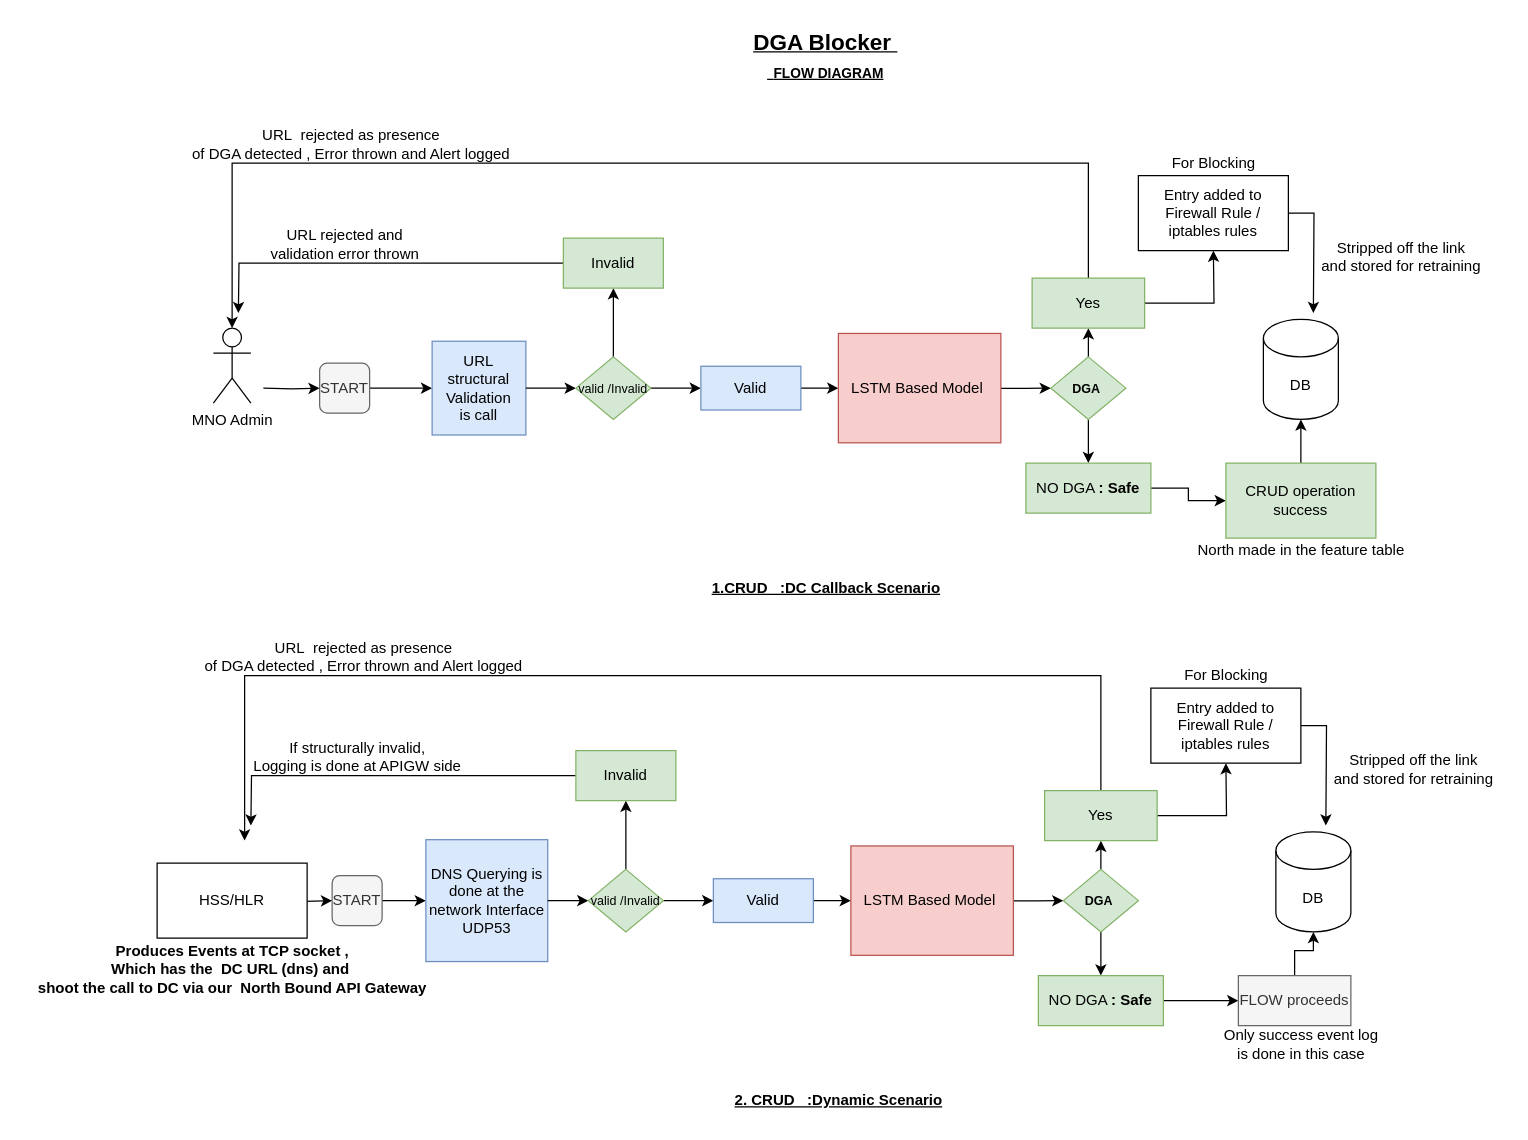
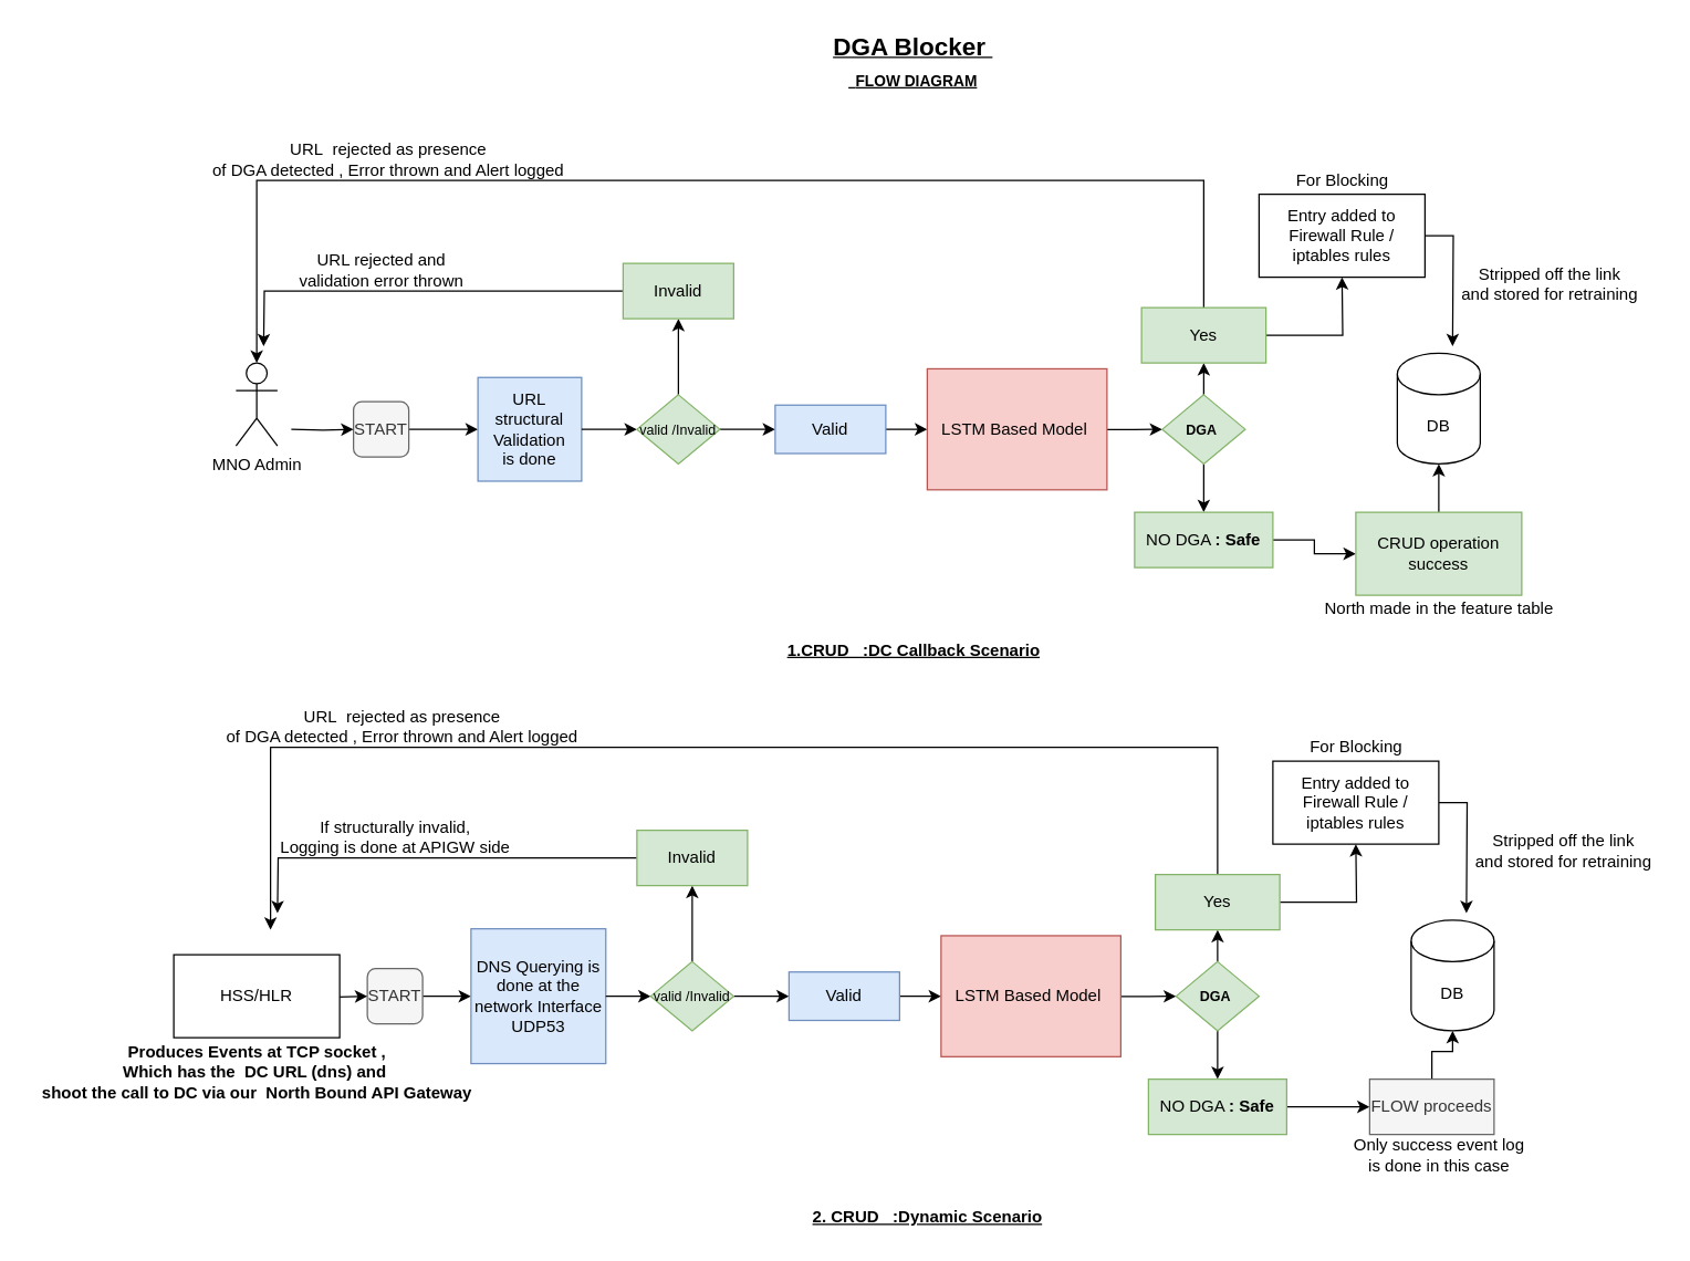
  <mxCell id="0" />
  <mxCell id="1" parent="0" />
  <mxCell id="2" value="&lt;b&gt;&lt;u&gt;&lt;span style=&quot;font-size: 18px&quot;&gt;DGA Blocker&amp;nbsp;&lt;/span&gt;&lt;br&gt;&lt;span style=&quot;font-size: 18px&quot;&gt;&amp;nbsp;&lt;/span&gt;&lt;font style=&quot;font-size: 11px&quot;&gt;FLOW DIAGRAM&lt;/font&gt;&lt;/u&gt;&lt;/b&gt;" style="text;html=1;strokeColor=none;fillColor=none;align=center;verticalAlign=middle;whiteSpace=wrap;rounded=0;" parent="1" vertex="1"><mxGeometry x="490" y="20" width="340" height="50" as="geometry" /></mxCell>
  <mxCell id="3" style="edgeStyle=orthogonalEdgeStyle;rounded=0;orthogonalLoop=1;jettySize=auto;html=1;" parent="1" source="4" target="5" edge="1"><mxGeometry relative="1" as="geometry" /></mxCell>
  <mxCell id="4" value="START" style="rounded=1;whiteSpace=wrap;html=1;fillColor=#f5f5f5;strokeColor=#666666;fontColor=#333333;" parent="1" vertex="1"><mxGeometry x="255" y="290" width="40" height="40" as="geometry" /></mxCell>
- <mxCell id="5" value="URL structural Validation&lt;br&gt;is call" style="whiteSpace=wrap;html=1;aspect=fixed;fillColor=#dae8fc;strokeColor=#6c8ebf;" parent="1" vertex="1"><mxGeometry x="345" y="272.5" width="75" height="75" as="geometry" /></mxCell>
+ <mxCell id="5" value="URL structural Validation&lt;br&gt;is done" style="whiteSpace=wrap;html=1;aspect=fixed;fillColor=#dae8fc;strokeColor=#6c8ebf;" parent="1" vertex="1"><mxGeometry x="345" y="272.5" width="75" height="75" as="geometry" /></mxCell>
  <mxCell id="6" value="" style="edgeStyle=orthogonalEdgeStyle;rounded=0;orthogonalLoop=1;jettySize=auto;html=1;" parent="1" target="4" edge="1"><mxGeometry relative="1" as="geometry"><mxPoint x="210" y="310" as="sourcePoint" /></mxGeometry></mxCell>
  <mxCell id="7" value="" style="edgeStyle=orthogonalEdgeStyle;rounded=0;orthogonalLoop=1;jettySize=auto;html=1;exitX=1;exitY=0.5;exitDx=0;exitDy=0;" parent="1" source="5" target="10" edge="1"><mxGeometry relative="1" as="geometry" /></mxCell>
  <mxCell id="8" value="" style="edgeStyle=orthogonalEdgeStyle;rounded=0;orthogonalLoop=1;jettySize=auto;html=1;" edge="1" parent="1" source="10" target="13"><mxGeometry relative="1" as="geometry" /></mxCell>
  <mxCell id="9" value="" style="edgeStyle=orthogonalEdgeStyle;rounded=0;orthogonalLoop=1;jettySize=auto;html=1;" edge="1" parent="1" source="10" target="16"><mxGeometry relative="1" as="geometry" /></mxCell>
  <mxCell id="10" value="&lt;span style=&quot;font-size: 10px&quot;&gt;valid /Invalid&lt;/span&gt;" style="rhombus;whiteSpace=wrap;html=1;fillColor=#d5e8d4;strokeColor=#82b366;" parent="1" vertex="1"><mxGeometry x="460" y="285" width="60" height="50" as="geometry" /></mxCell>
  <mxCell id="11" value="MNO Admin" style="shape=umlActor;verticalLabelPosition=bottom;verticalAlign=top;html=1;outlineConnect=0;" vertex="1" parent="1"><mxGeometry x="170" y="262" width="30" height="60" as="geometry" /></mxCell>
  <mxCell id="12" style="edgeStyle=orthogonalEdgeStyle;rounded=0;orthogonalLoop=1;jettySize=auto;html=1;" edge="1" parent="1" source="13"><mxGeometry relative="1" as="geometry"><mxPoint x="190" y="250" as="targetPoint" /></mxGeometry></mxCell>
  <mxCell id="13" value="Invalid" style="whiteSpace=wrap;html=1;strokeColor=#82b366;fillColor=#d5e8d4;" vertex="1" parent="1"><mxGeometry x="450" y="190" width="80" height="40" as="geometry" /></mxCell>
  <mxCell id="14" value="URL rejected and &lt;br&gt;validation error thrown" style="text;html=1;align=center;verticalAlign=middle;resizable=0;points=[];autosize=1;strokeColor=none;" vertex="1" parent="1"><mxGeometry x="210" y="180" width="130" height="30" as="geometry" /></mxCell>
  <mxCell id="15" value="" style="edgeStyle=orthogonalEdgeStyle;rounded=0;orthogonalLoop=1;jettySize=auto;html=1;" edge="1" parent="1" source="16" target="18"><mxGeometry relative="1" as="geometry" /></mxCell>
  <mxCell id="16" value="Valid" style="whiteSpace=wrap;html=1;strokeColor=#6c8ebf;fillColor=#dae8fc;" vertex="1" parent="1"><mxGeometry x="560" y="292.5" width="80" height="35" as="geometry" /></mxCell>
  <mxCell id="17" value="" style="edgeStyle=orthogonalEdgeStyle;rounded=0;orthogonalLoop=1;jettySize=auto;html=1;" edge="1" parent="1" source="18" target="22"><mxGeometry relative="1" as="geometry" /></mxCell>
  <mxCell id="18" value="LSTM Based Model&amp;nbsp;" style="whiteSpace=wrap;html=1;strokeColor=#b85450;fillColor=#f8cecc;" vertex="1" parent="1"><mxGeometry x="670" y="266.25" width="130" height="87.5" as="geometry" /></mxCell>
  <mxCell id="19" value="&lt;b&gt;&lt;u&gt;1.CRUD&amp;nbsp; &amp;nbsp;:DC Callback Scenario&lt;/u&gt;&lt;/b&gt;" style="text;html=1;align=center;verticalAlign=middle;resizable=0;points=[];autosize=1;strokeColor=none;" vertex="1" parent="1"><mxGeometry x="560" y="460" width="200" height="20" as="geometry" /></mxCell>
  <mxCell id="20" value="" style="edgeStyle=orthogonalEdgeStyle;rounded=0;orthogonalLoop=1;jettySize=auto;html=1;" edge="1" parent="1" source="22" target="25"><mxGeometry relative="1" as="geometry" /></mxCell>
  <mxCell id="21" value="" style="edgeStyle=orthogonalEdgeStyle;rounded=0;orthogonalLoop=1;jettySize=auto;html=1;" edge="1" parent="1" source="22" target="28"><mxGeometry relative="1" as="geometry" /></mxCell>
  <mxCell id="22" value="&lt;span style=&quot;font-size: 10px&quot;&gt;&lt;b&gt;DGA&amp;nbsp;&lt;/b&gt;&lt;/span&gt;" style="rhombus;whiteSpace=wrap;html=1;fillColor=#d5e8d4;strokeColor=#82b366;" vertex="1" parent="1"><mxGeometry x="840" y="285" width="60" height="50" as="geometry" /></mxCell>
  <mxCell id="23" style="edgeStyle=orthogonalEdgeStyle;rounded=0;orthogonalLoop=1;jettySize=auto;html=1;" edge="1" parent="1" source="25" target="11"><mxGeometry relative="1" as="geometry"><Array as="points"><mxPoint x="870" y="130" /><mxPoint x="185" y="130" /></Array></mxGeometry></mxCell>
  <mxCell id="24" value="" style="edgeStyle=orthogonalEdgeStyle;rounded=0;orthogonalLoop=1;jettySize=auto;html=1;" edge="1" parent="1" source="25"><mxGeometry relative="1" as="geometry"><mxPoint x="970" y="200" as="targetPoint" /></mxGeometry></mxCell>
  <mxCell id="25" value="Yes" style="whiteSpace=wrap;html=1;strokeColor=#82b366;fillColor=#d5e8d4;" vertex="1" parent="1"><mxGeometry x="825" y="222" width="90" height="40" as="geometry" /></mxCell>
  <mxCell id="26" value="URL&amp;nbsp; rejected as presence &lt;br&gt;of DGA detected , Error thrown and Alert logged" style="text;html=1;align=center;verticalAlign=middle;resizable=0;points=[];autosize=1;strokeColor=none;" vertex="1" parent="1"><mxGeometry x="145" y="100" width="270" height="30" as="geometry" /></mxCell>
  <mxCell id="27" value="" style="edgeStyle=orthogonalEdgeStyle;rounded=0;orthogonalLoop=1;jettySize=auto;html=1;" edge="1" parent="1" source="28" target="31"><mxGeometry relative="1" as="geometry" /></mxCell>
  <mxCell id="28" value="NO DGA &lt;b&gt;: Safe&lt;/b&gt;" style="whiteSpace=wrap;html=1;strokeColor=#82b366;fillColor=#d5e8d4;" vertex="1" parent="1"><mxGeometry x="820" y="370" width="100" height="40" as="geometry" /></mxCell>
  <mxCell id="29" value="DB" style="shape=cylinder3;whiteSpace=wrap;html=1;boundedLbl=1;backgroundOutline=1;size=15;" vertex="1" parent="1"><mxGeometry x="1010" y="255" width="60" height="80" as="geometry" /></mxCell>
  <mxCell id="30" value="" style="edgeStyle=orthogonalEdgeStyle;rounded=0;orthogonalLoop=1;jettySize=auto;html=1;" edge="1" parent="1" source="31" target="29"><mxGeometry relative="1" as="geometry" /></mxCell>
  <mxCell id="31" value="CRUD operation success" style="whiteSpace=wrap;html=1;strokeColor=#82b366;fillColor=#d5e8d4;" vertex="1" parent="1"><mxGeometry x="980" y="370" width="120" height="60" as="geometry" /></mxCell>
  <mxCell id="32" value="North made in the feature table" style="text;html=1;align=center;verticalAlign=middle;resizable=0;points=[];autosize=1;strokeColor=none;" vertex="1" parent="1"><mxGeometry x="950" y="430" width="180" height="20" as="geometry" /></mxCell>
  <mxCell id="33" style="edgeStyle=orthogonalEdgeStyle;rounded=0;orthogonalLoop=1;jettySize=auto;html=1;" edge="1" parent="1" source="34"><mxGeometry relative="1" as="geometry"><mxPoint x="1050" y="250" as="targetPoint" /></mxGeometry></mxCell>
  <mxCell id="34" value="Entry added to Firewall Rule / iptables rules" style="whiteSpace=wrap;html=1;" vertex="1" parent="1"><mxGeometry x="910" y="140" width="120" height="60" as="geometry" /></mxCell>
  <mxCell id="35" value="Stripped off the link &lt;br&gt;and stored for retraining" style="text;html=1;align=center;verticalAlign=middle;resizable=0;points=[];autosize=1;strokeColor=none;" vertex="1" parent="1"><mxGeometry x="1050" y="190" width="140" height="30" as="geometry" /></mxCell>
  <mxCell id="36" style="edgeStyle=orthogonalEdgeStyle;rounded=0;orthogonalLoop=1;jettySize=auto;html=1;" edge="1" parent="1" source="37" target="38"><mxGeometry relative="1" as="geometry" /></mxCell>
  <mxCell id="37" value="START" style="rounded=1;whiteSpace=wrap;html=1;fillColor=#f5f5f5;strokeColor=#666666;fontColor=#333333;" vertex="1" parent="1"><mxGeometry x="265" y="700" width="40" height="40" as="geometry" /></mxCell>
  <mxCell id="38" value="DNS Querying is done at the network Interface UDP53" style="whiteSpace=wrap;html=1;aspect=fixed;fillColor=#dae8fc;strokeColor=#6c8ebf;" vertex="1" parent="1"><mxGeometry x="340" y="671.25" width="97.5" height="97.5" as="geometry" /></mxCell>
  <mxCell id="39" value="" style="edgeStyle=orthogonalEdgeStyle;rounded=0;orthogonalLoop=1;jettySize=auto;html=1;" edge="1" parent="1" target="37"><mxGeometry relative="1" as="geometry"><mxPoint x="220" y="720" as="sourcePoint" /></mxGeometry></mxCell>
  <mxCell id="40" value="" style="edgeStyle=orthogonalEdgeStyle;rounded=0;orthogonalLoop=1;jettySize=auto;html=1;exitX=1;exitY=0.5;exitDx=0;exitDy=0;" edge="1" parent="1" source="38" target="43"><mxGeometry relative="1" as="geometry" /></mxCell>
  <mxCell id="41" value="" style="edgeStyle=orthogonalEdgeStyle;rounded=0;orthogonalLoop=1;jettySize=auto;html=1;" edge="1" parent="1" source="43" target="45"><mxGeometry relative="1" as="geometry" /></mxCell>
  <mxCell id="42" value="" style="edgeStyle=orthogonalEdgeStyle;rounded=0;orthogonalLoop=1;jettySize=auto;html=1;" edge="1" parent="1" source="43" target="48"><mxGeometry relative="1" as="geometry" /></mxCell>
  <mxCell id="43" value="&lt;span style=&quot;font-size: 10px&quot;&gt;valid /Invalid&lt;/span&gt;" style="rhombus;whiteSpace=wrap;html=1;fillColor=#d5e8d4;strokeColor=#82b366;" vertex="1" parent="1"><mxGeometry x="470" y="695" width="60" height="50" as="geometry" /></mxCell>
  <mxCell id="44" style="edgeStyle=orthogonalEdgeStyle;rounded=0;orthogonalLoop=1;jettySize=auto;html=1;" edge="1" parent="1" source="45"><mxGeometry relative="1" as="geometry"><mxPoint x="200" y="660" as="targetPoint" /></mxGeometry></mxCell>
  <mxCell id="45" value="Invalid" style="whiteSpace=wrap;html=1;strokeColor=#82b366;fillColor=#d5e8d4;" vertex="1" parent="1"><mxGeometry x="460" y="600" width="80" height="40" as="geometry" /></mxCell>
  <mxCell id="46" value="If structurally invalid, &lt;br&gt;Logging is done at APIGW side" style="text;html=1;align=center;verticalAlign=middle;resizable=0;points=[];autosize=1;strokeColor=none;" vertex="1" parent="1"><mxGeometry x="195" y="590" width="180" height="30" as="geometry" /></mxCell>
  <mxCell id="47" value="" style="edgeStyle=orthogonalEdgeStyle;rounded=0;orthogonalLoop=1;jettySize=auto;html=1;" edge="1" parent="1" source="48" target="50"><mxGeometry relative="1" as="geometry" /></mxCell>
  <mxCell id="48" value="Valid" style="whiteSpace=wrap;html=1;strokeColor=#6c8ebf;fillColor=#dae8fc;" vertex="1" parent="1"><mxGeometry x="570" y="702.5" width="80" height="35" as="geometry" /></mxCell>
  <mxCell id="49" value="" style="edgeStyle=orthogonalEdgeStyle;rounded=0;orthogonalLoop=1;jettySize=auto;html=1;" edge="1" parent="1" source="50" target="54"><mxGeometry relative="1" as="geometry" /></mxCell>
  <mxCell id="50" value="LSTM Based Model&amp;nbsp;" style="whiteSpace=wrap;html=1;strokeColor=#b85450;fillColor=#f8cecc;" vertex="1" parent="1"><mxGeometry x="680" y="676.25" width="130" height="87.5" as="geometry" /></mxCell>
  <mxCell id="51" value="&lt;b&gt;&lt;u&gt;2. CRUD&amp;nbsp; &amp;nbsp;:Dynamic Scenario&lt;/u&gt;&lt;/b&gt;" style="text;html=1;align=center;verticalAlign=middle;resizable=0;points=[];autosize=1;strokeColor=none;" vertex="1" parent="1"><mxGeometry x="580" y="870" width="180" height="20" as="geometry" /></mxCell>
  <mxCell id="52" value="" style="edgeStyle=orthogonalEdgeStyle;rounded=0;orthogonalLoop=1;jettySize=auto;html=1;" edge="1" parent="1" source="54" target="57"><mxGeometry relative="1" as="geometry" /></mxCell>
  <mxCell id="53" value="" style="edgeStyle=orthogonalEdgeStyle;rounded=0;orthogonalLoop=1;jettySize=auto;html=1;" edge="1" parent="1" source="54" target="60"><mxGeometry relative="1" as="geometry" /></mxCell>
  <mxCell id="54" value="&lt;span style=&quot;font-size: 10px&quot;&gt;&lt;b&gt;DGA&amp;nbsp;&lt;/b&gt;&lt;/span&gt;" style="rhombus;whiteSpace=wrap;html=1;fillColor=#d5e8d4;strokeColor=#82b366;" vertex="1" parent="1"><mxGeometry x="850" y="695" width="60" height="50" as="geometry" /></mxCell>
  <mxCell id="55" style="edgeStyle=orthogonalEdgeStyle;rounded=0;orthogonalLoop=1;jettySize=auto;html=1;" edge="1" parent="1" source="57"><mxGeometry relative="1" as="geometry"><Array as="points"><mxPoint x="880" y="540" /><mxPoint x="195" y="540" /></Array><mxPoint x="195" y="672" as="targetPoint" /></mxGeometry></mxCell>
  <mxCell id="56" value="" style="edgeStyle=orthogonalEdgeStyle;rounded=0;orthogonalLoop=1;jettySize=auto;html=1;" edge="1" parent="1" source="57"><mxGeometry relative="1" as="geometry"><mxPoint x="980" y="610" as="targetPoint" /></mxGeometry></mxCell>
  <mxCell id="57" value="Yes" style="whiteSpace=wrap;html=1;strokeColor=#82b366;fillColor=#d5e8d4;" vertex="1" parent="1"><mxGeometry x="835" y="632" width="90" height="40" as="geometry" /></mxCell>
  <mxCell id="58" value="URL&amp;nbsp; rejected as presence &lt;br&gt;of DGA detected , Error thrown and Alert logged" style="text;html=1;align=center;verticalAlign=middle;resizable=0;points=[];autosize=1;strokeColor=none;" vertex="1" parent="1"><mxGeometry x="155" y="510" width="270" height="30" as="geometry" /></mxCell>
  <mxCell id="59" value="" style="edgeStyle=orthogonalEdgeStyle;rounded=0;orthogonalLoop=1;jettySize=auto;html=1;" edge="1" parent="1" source="60" target="63"><mxGeometry relative="1" as="geometry" /></mxCell>
  <mxCell id="60" value="NO DGA &lt;b&gt;: Safe&lt;/b&gt;" style="whiteSpace=wrap;html=1;strokeColor=#82b366;fillColor=#d5e8d4;" vertex="1" parent="1"><mxGeometry x="830" y="780" width="100" height="40" as="geometry" /></mxCell>
  <mxCell id="61" value="DB" style="shape=cylinder3;whiteSpace=wrap;html=1;boundedLbl=1;backgroundOutline=1;size=15;" vertex="1" parent="1"><mxGeometry x="1020" y="665" width="60" height="80" as="geometry" /></mxCell>
  <mxCell id="62" value="" style="edgeStyle=orthogonalEdgeStyle;rounded=0;orthogonalLoop=1;jettySize=auto;html=1;" edge="1" parent="1" source="63" target="61"><mxGeometry relative="1" as="geometry" /></mxCell>
  <mxCell id="63" value="FLOW proceeds" style="whiteSpace=wrap;html=1;fillColor=#f5f5f5;strokeColor=#666666;fontColor=#333333;" vertex="1" parent="1"><mxGeometry x="990" y="780" width="90" height="40" as="geometry" /></mxCell>
  <mxCell id="64" style="edgeStyle=orthogonalEdgeStyle;rounded=0;orthogonalLoop=1;jettySize=auto;html=1;" edge="1" parent="1" source="65"><mxGeometry relative="1" as="geometry"><mxPoint x="1060" y="660" as="targetPoint" /></mxGeometry></mxCell>
  <mxCell id="65" value="Entry added to Firewall Rule / iptables rules" style="whiteSpace=wrap;html=1;" vertex="1" parent="1"><mxGeometry x="920" y="550" width="120" height="60" as="geometry" /></mxCell>
  <mxCell id="66" value="Stripped off the link &lt;br&gt;and stored for retraining" style="text;html=1;align=center;verticalAlign=middle;resizable=0;points=[];autosize=1;strokeColor=none;" vertex="1" parent="1"><mxGeometry x="1060" y="600" width="140" height="30" as="geometry" /></mxCell>
  <mxCell id="67" value="HSS/HLR" style="rounded=0;whiteSpace=wrap;html=1;" vertex="1" parent="1"><mxGeometry x="125" y="690" width="120" height="60" as="geometry" /></mxCell>
  <mxCell id="68" value="&lt;b&gt;Produces Events at TCP socket ,&lt;br&gt;Which has the&amp;nbsp; DC URL (dns) and&amp;nbsp;&lt;br&gt;shoot the call to DC via our&amp;nbsp; North Bound API Gateway&lt;br&gt;&lt;/b&gt;" style="text;html=1;align=center;verticalAlign=middle;resizable=0;points=[];autosize=1;strokeColor=none;" vertex="1" parent="1"><mxGeometry x="20" y="750" width="330" height="50" as="geometry" /></mxCell>
  <mxCell id="69" value="Only success event log &lt;br&gt;is done in this case" style="text;html=1;align=center;verticalAlign=middle;resizable=0;points=[];autosize=1;strokeColor=none;" vertex="1" parent="1"><mxGeometry x="970" y="820" width="140" height="30" as="geometry" /></mxCell>
  <mxCell id="70" value="For Blocking" style="text;html=1;align=center;verticalAlign=middle;resizable=0;points=[];autosize=1;strokeColor=none;" vertex="1" parent="1"><mxGeometry x="940" y="530" width="80" height="20" as="geometry" /></mxCell>
  <mxCell id="71" value="For Blocking" style="text;html=1;align=center;verticalAlign=middle;resizable=0;points=[];autosize=1;strokeColor=none;" vertex="1" parent="1"><mxGeometry x="930" y="120" width="80" height="20" as="geometry" /></mxCell>
